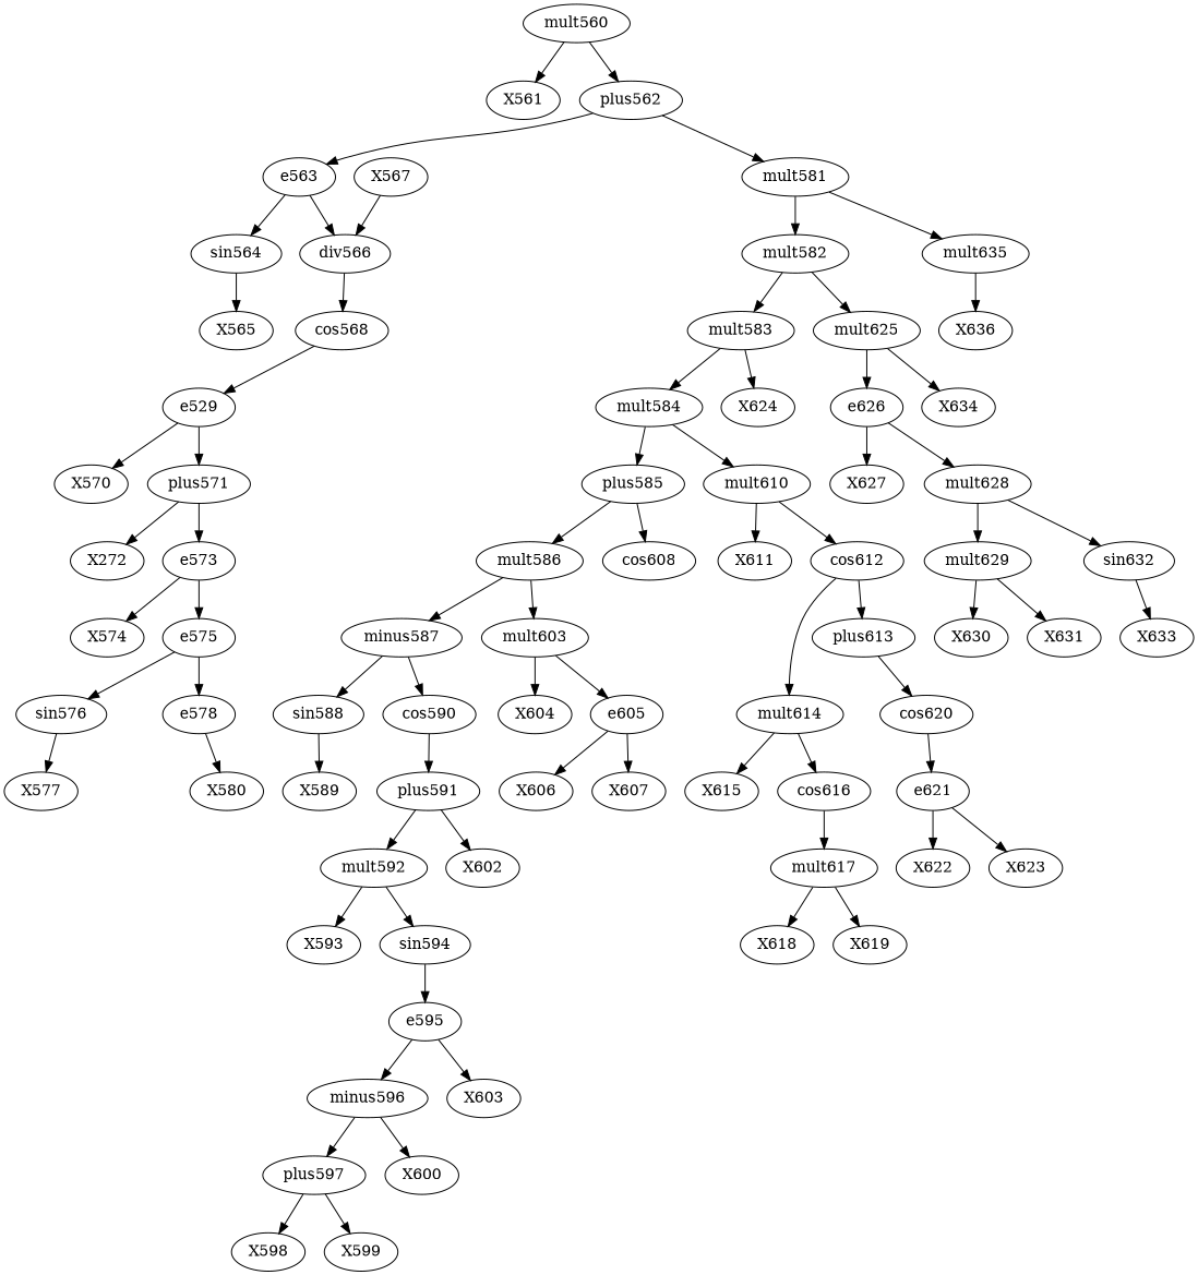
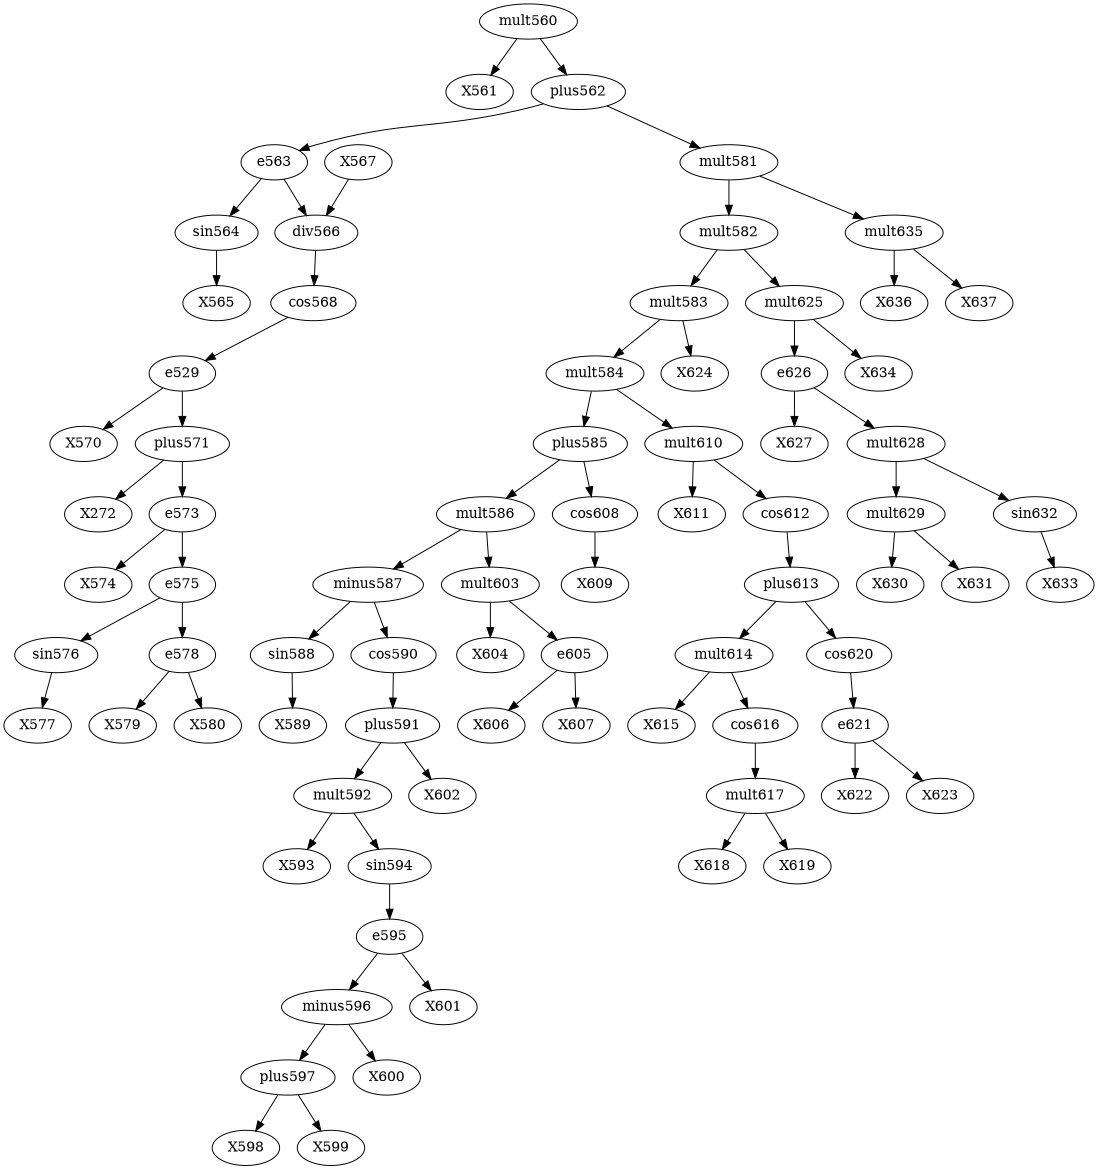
  digraph {
    mult560
    X561
    plus562
    e563
    mult581
    sin564
    X565
    div566
    cos568
    X567
    n11 [label=e529]
    X570
    plus571
    n14 [label=X272]
    e573
    X574
    e575
    sin576
    e578
    X577
+   X579
    X580
    mult582
    mult635
    sin588
    X589
    minus587
    cos590
    plus591
    mult592
    X593
    sin594
    e595
    plus597
    X598
    X599
    minus596
    X600
-   X601 [label=X603]
+   X601
    X602
    mult586
    mult603
    X604
    e605
    X606
    X607
    plus585
    cos608
+   X609
    mult584
    mult610
    X611
    cos612
    plus613
    mult614
    X615
    cos616
    mult617
    X618
    X619
    cos620
    e621
    X622
    X623
    mult583
    X624
    mult625
    e626
    X634
    X627
    mult628
    mult629
    sin632
    X630
    X631
    X633
    X636
+   X637
    mult560 -> X561
    mult560 -> plus562
    plus562 -> e563
    plus562 -> mult581
    e563 -> sin564
    e563 -> div566
    mult581 -> mult582
    mult581 -> mult635
    sin564 -> X565
    div566 -> cos568
    cos568 -> n11
    X567 -> div566
    n11 -> X570
    n11 -> plus571
    plus571 -> n14
    plus571 -> e573
    e573 -> X574
    e573 -> e575
    e575 -> sin576
    e575 -> e578
    sin576 -> X577
+   e578 -> X579
    e578 -> X580
    mult582 -> mult583
    mult582 -> mult625
    mult635 -> X636
+   mult635 -> X637
    sin588 -> X589
    minus587 -> sin588
    minus587 -> cos590
    cos590 -> plus591
    plus591 -> mult592
    plus591 -> X602
    mult592 -> X593
    mult592 -> sin594
    sin594 -> e595
    e595 -> minus596
    e595 -> X601
    plus597 -> X598
    plus597 -> X599
    minus596 -> plus597
    minus596 -> X600
    mult586 -> minus587
    mult586 -> mult603
    mult603 -> X604
    mult603 -> e605
    e605 -> X606
    e605 -> X607
    plus585 -> mult586
    plus585 -> cos608
+   cos608 -> X609
    mult584 -> plus585
    mult584 -> mult610
    mult610 -> X611
    mult610 -> cos612
    cos612 -> plus613
-   cos612 -> mult614
+   plus613 -> mult614
    plus613 -> cos620
    mult614 -> X615
    mult614 -> cos616
    cos616 -> mult617
    mult617 -> X618
    mult617 -> X619
    cos620 -> e621
    e621 -> X622
    e621 -> X623
    mult583 -> mult584
    mult583 -> X624
    mult625 -> e626
    mult625 -> X634
    e626 -> X627
    e626 -> mult628
    mult628 -> mult629
    mult628 -> sin632
    mult629 -> X630
    mult629 -> X631
    sin632 -> X633
  }
